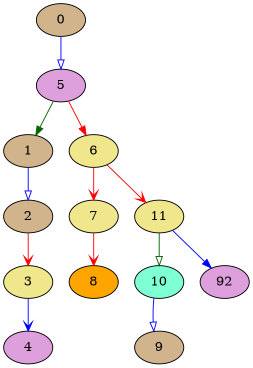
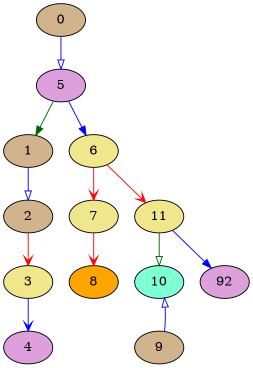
  strict digraph {
    fontname="DejaVu Serif"
    node [fillcolor=tan fontname="DejaVu Serif" style=filled]
    edge [arrowhead=vee color=blue fontname="DejaVu Serif"]
    1
    2
    3 [fillcolor=khaki]
    4 [fillcolor=plum]
    5 [fillcolor=plum]
    0
    6 [fillcolor=khaki]
    10 [fillcolor=aquamarine]
    9
    7 [fillcolor=khaki]
    11 [fillcolor=khaki]
    8 [fillcolor=orange]
    n13 [fillcolor=plum label=92]
    1 -> 2 [arrowhead=onormal]
    2 -> 3 [color=red]
    3 -> 4
    5 -> 1 [arrowhead=normal color=darkgreen]
-   5 -> 6 [arrowhead=normal color=red]
+   5 -> 6 [arrowhead=normal]
    0 -> 5 [arrowhead=onormal]
    6 -> 7 [color=red]
    6 -> 11 [color=red]
-   10 -> 9 [arrowhead=onormal]
+   9 -> 10 [arrowhead=onormal]
    7 -> 8 [color=red]
    11 -> 10 [arrowhead=onormal color=darkgreen]
    11 -> n13 [arrowhead=normal]
  }
